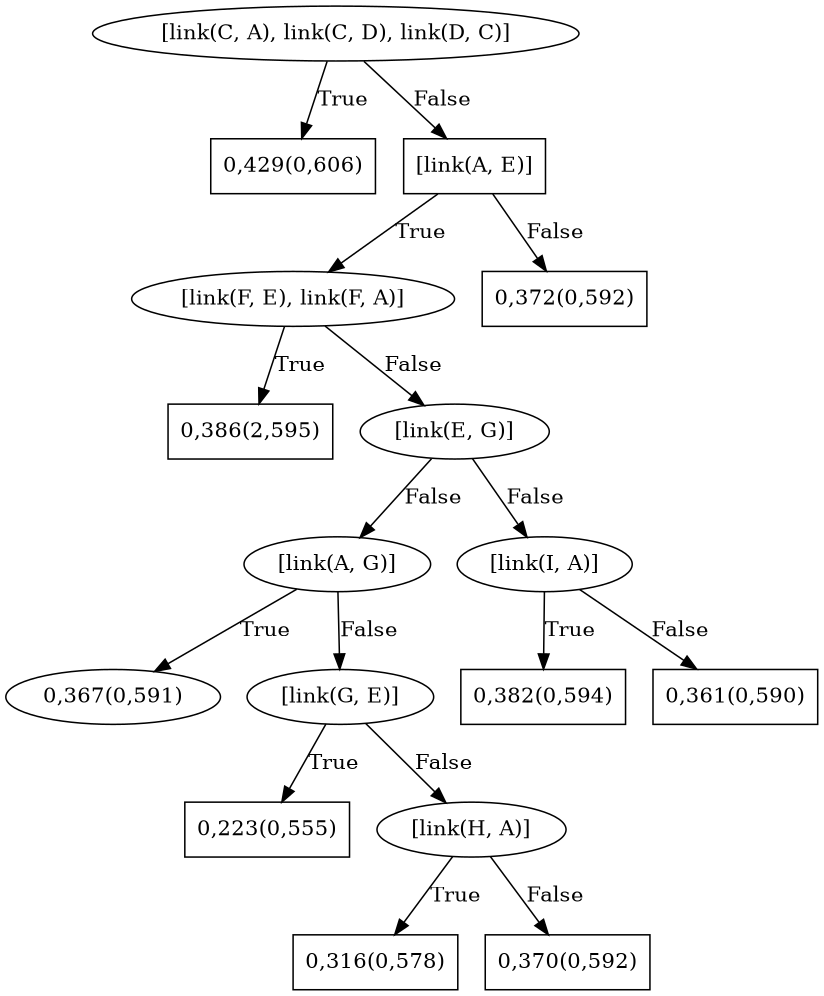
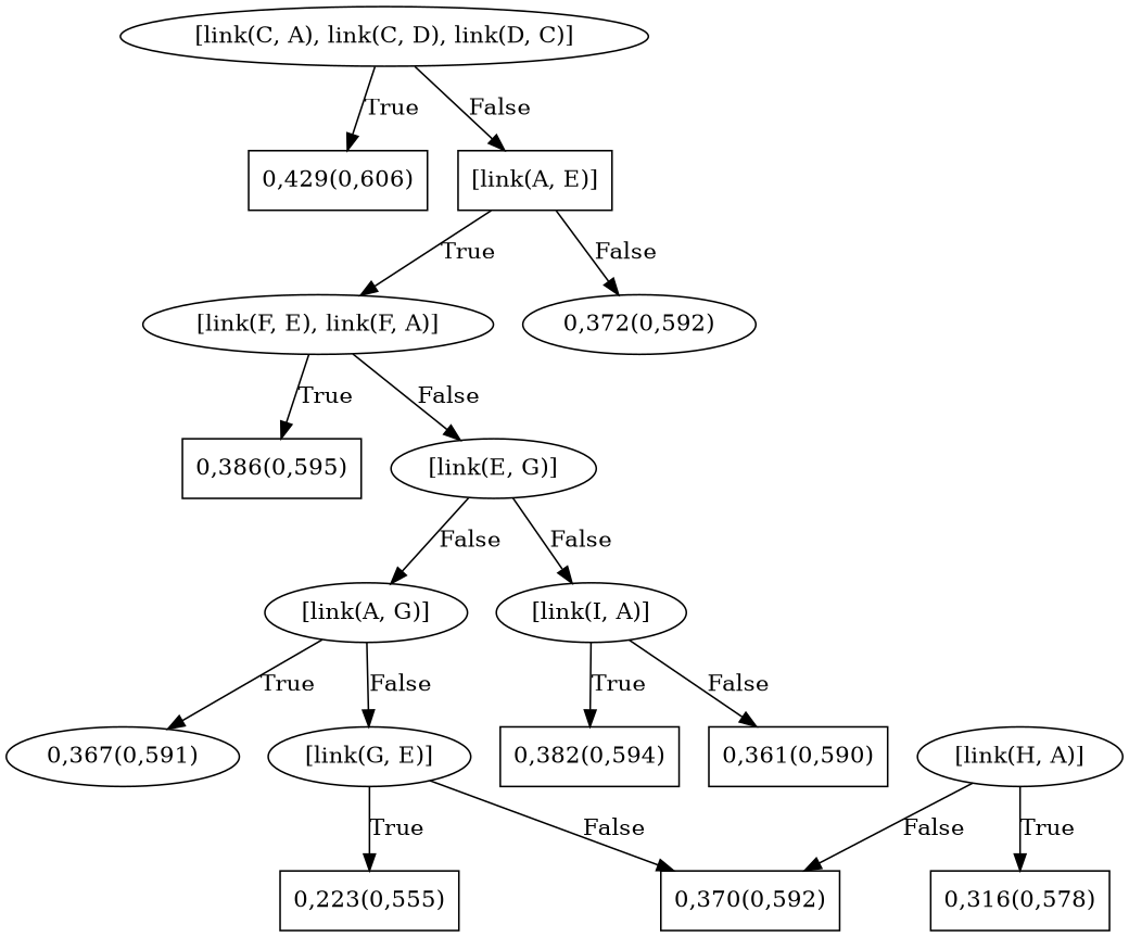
  digraph {
    node [shape=box]
    n1 [label="[link(C, A), link(C, D), link(D, C)]" shape=""]
    n2 [label="0,429(0,606)"]
    n3 [label="[link(A, E)]"]
    n4 [label="[link(F, E), link(F, A)]" shape=""]
-   n5 [label="0,372(0,592)"]
-   n6 [label="0,386(2,595)"]
+   n5 [label="0,372(0,592)" shape=ellipse]
+   n6 [label="0,386(0,595)"]
    n7 [label="[link(E, G)]" shape=""]
    n8 [label="[link(A, G)]" shape=""]
    n9 [label="[link(I, A)]" shape=""]
    n10 [label="0,367(0,591)" shape=ellipse]
    n11 [label="[link(G, E)]" shape=""]
    n12 [label="0,382(0,594)"]
    n13 [label="0,361(0,590)"]
    n14 [label="0,223(0,555)"]
    n15 [label="[link(H, A)]" shape=""]
    n16 [label="0,316(0,578)"]
    n17 [label="0,370(0,592)"]
    n1 -> n2 [label=True]
    n1 -> n3 [label=False]
    n3 -> n4 [label=True]
    n3 -> n5 [label=False]
    n4 -> n6 [label=True]
    n4 -> n7 [label=False]
    n7 -> n8 [label=False]
    n7 -> n9 [label=False]
    n8 -> n10 [label=True]
    n8 -> n11 [label=False]
    n9 -> n12 [label=True]
    n9 -> n13 [label=False]
    n11 -> n14 [label=True]
-   n11 -> n15 [label=False]
+   n11 -> n17 [label=False]
    n15 -> n16 [label=True]
    n15 -> n17 [label=False]
  }
